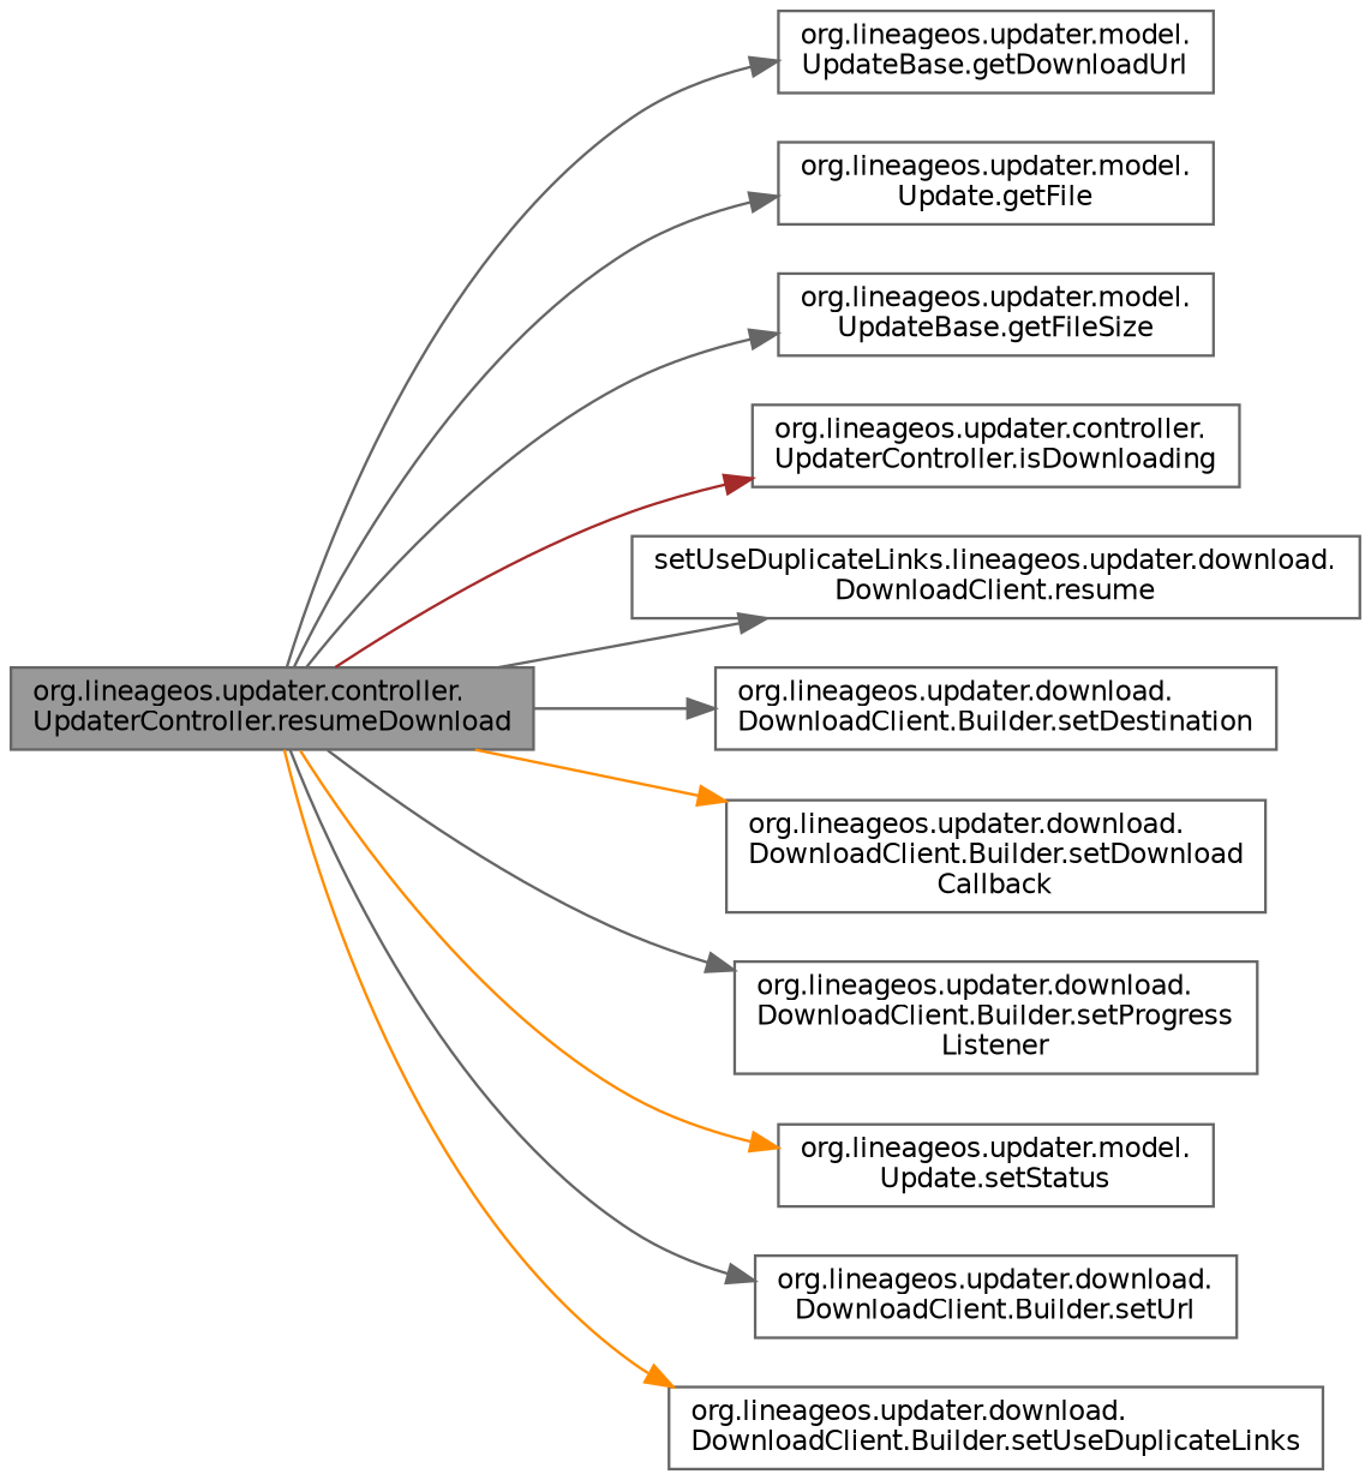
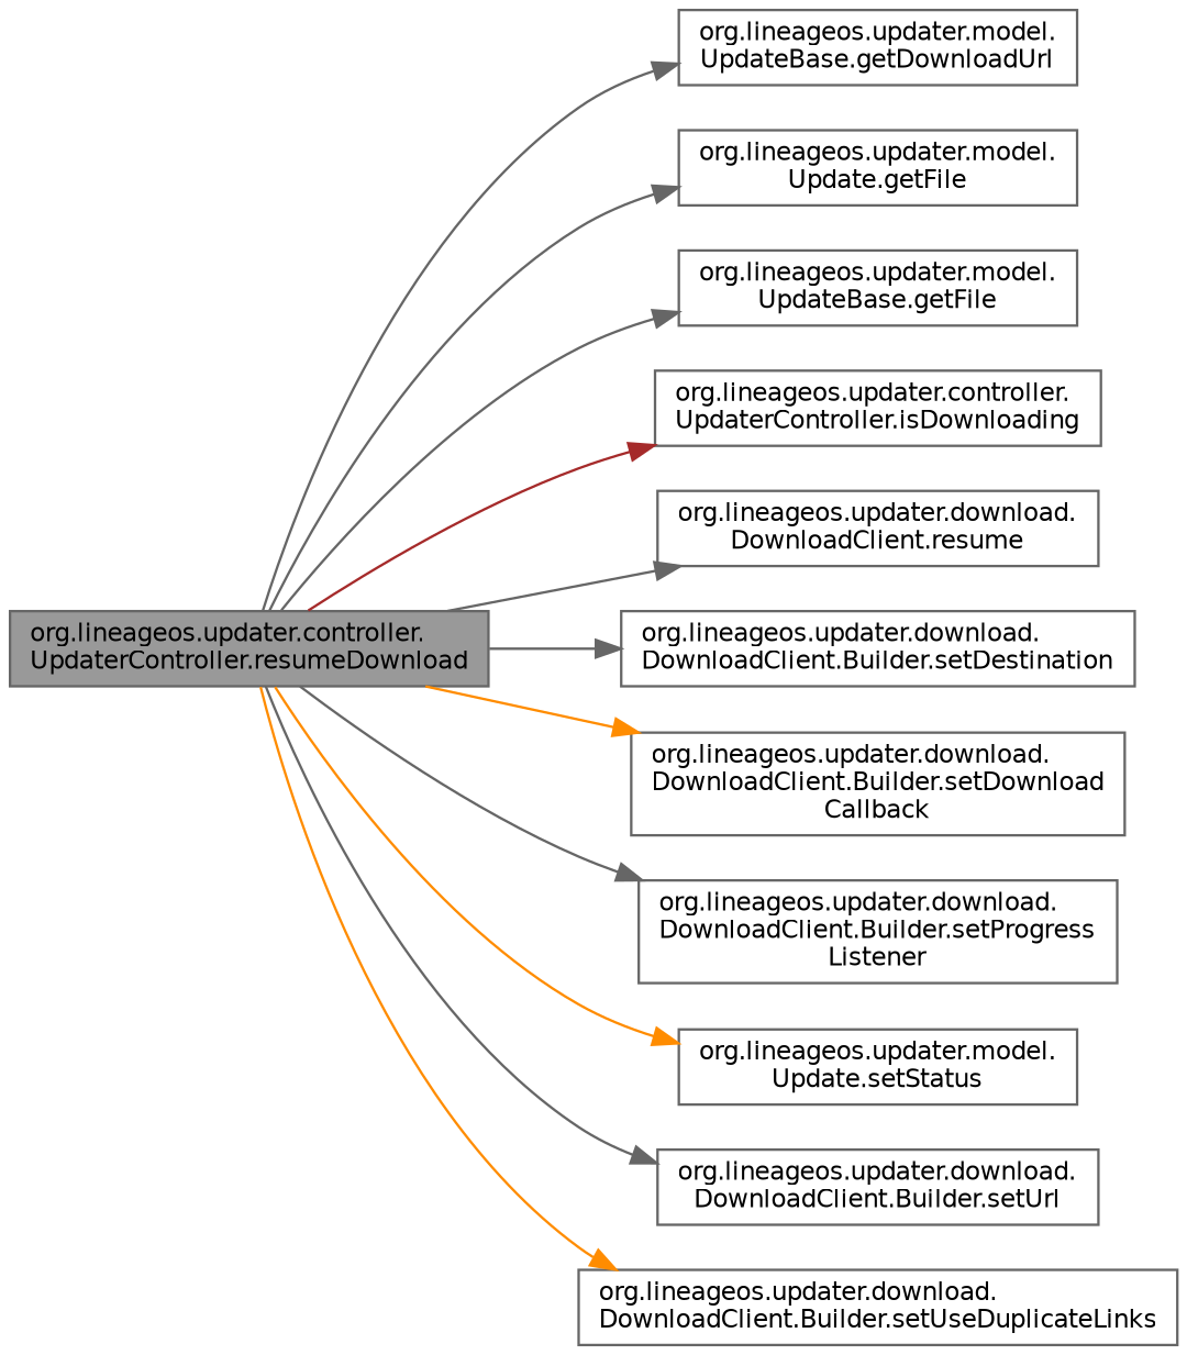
  digraph {
    rankdir=LR
    node [color=grey40 fillcolor=white fontname=Helvetica fontsize=10 shape=box style=filled]
    edge [color=gray40 fontname=Helvetica fontsize=10 labelfontname=Helvetica labelfontsize=10 style=solid]
    n1 [color=gray40 fillcolor=grey60 fontcolor=black height=0.2 label="org.lineageos.updater.controller.\lUpdaterController.resumeDownload" width=0.4]
    n2 [height=0.2 label="org.lineageos.updater.model.\lUpdateBase.getDownloadUrl" width=0.4]
    n3 [height=0.2 label="org.lineageos.updater.model.\lUpdate.getFile" width=0.4]
-   n4 [height=0.2 label="org.lineageos.updater.model.\lUpdateBase.getFileSize" width=0.4]
+   n4 [height=0.2 label="org.lineageos.updater.model.\lUpdateBase.getFile" width=0.4]
    n5 [height=0.2 label="org.lineageos.updater.controller.\lUpdaterController.isDownloading" width=0.4]
-   n6 [height=0.2 label="setUseDuplicateLinks.lineageos.updater.download.\lDownloadClient.resume" width=0.4]
+   n6 [height=0.2 label="org.lineageos.updater.download.\lDownloadClient.resume" width=0.4]
    n7 [height=0.2 label="org.lineageos.updater.download.\lDownloadClient.Builder.setDestination" width=0.4]
    n8 [height=0.2 label="org.lineageos.updater.download.\lDownloadClient.Builder.setDownload\lCallback" width=0.4]
    n9 [height=0.2 label="org.lineageos.updater.download.\lDownloadClient.Builder.setProgress\lListener" width=0.4]
    n10 [height=0.2 label="org.lineageos.updater.model.\lUpdate.setStatus" width=0.4]
    n11 [height=0.2 label="org.lineageos.updater.download.\lDownloadClient.Builder.setUrl" width=0.4]
    n12 [height=0.2 label="org.lineageos.updater.download.\lDownloadClient.Builder.setUseDuplicateLinks" width=0.4]
    n1 -> n2
    n1 -> n3
    n1 -> n4
    n1 -> n5 [color=brown]
    n1 -> n6
    n1 -> n7
    n1 -> n8 [color=darkorange]
    n1 -> n9
    n1 -> n10 [color=darkorange]
    n1 -> n11
    n1 -> n12 [color=darkorange]
  }
